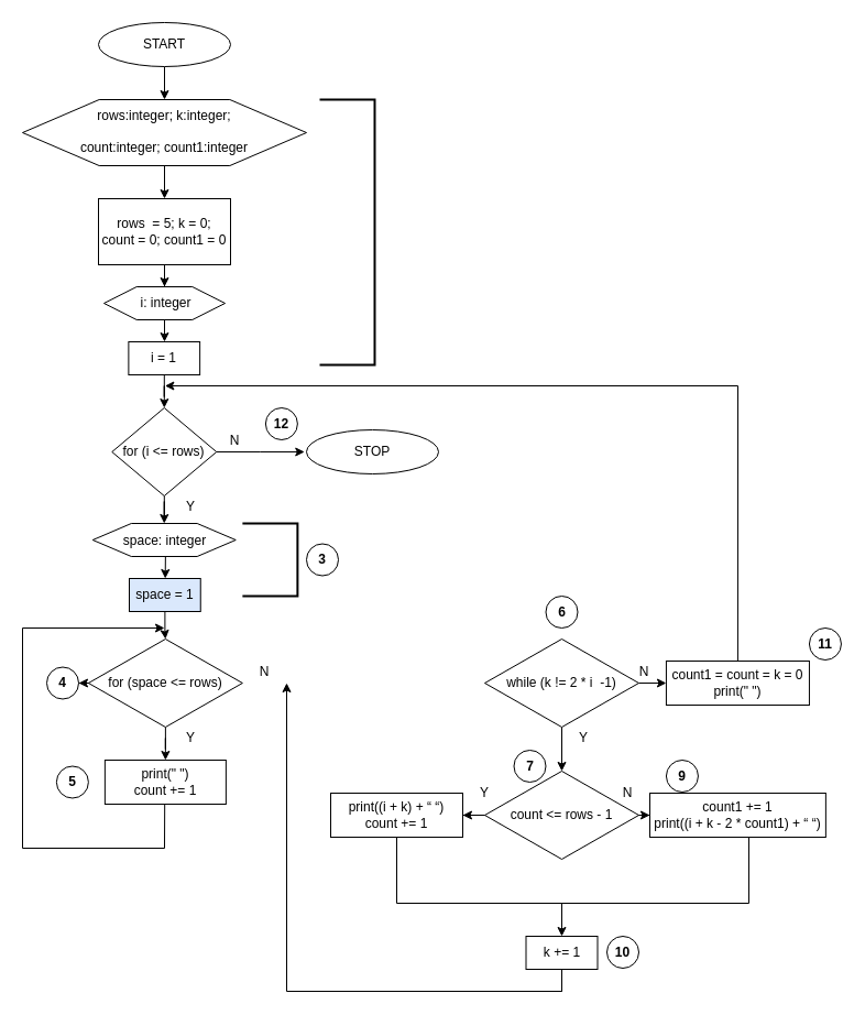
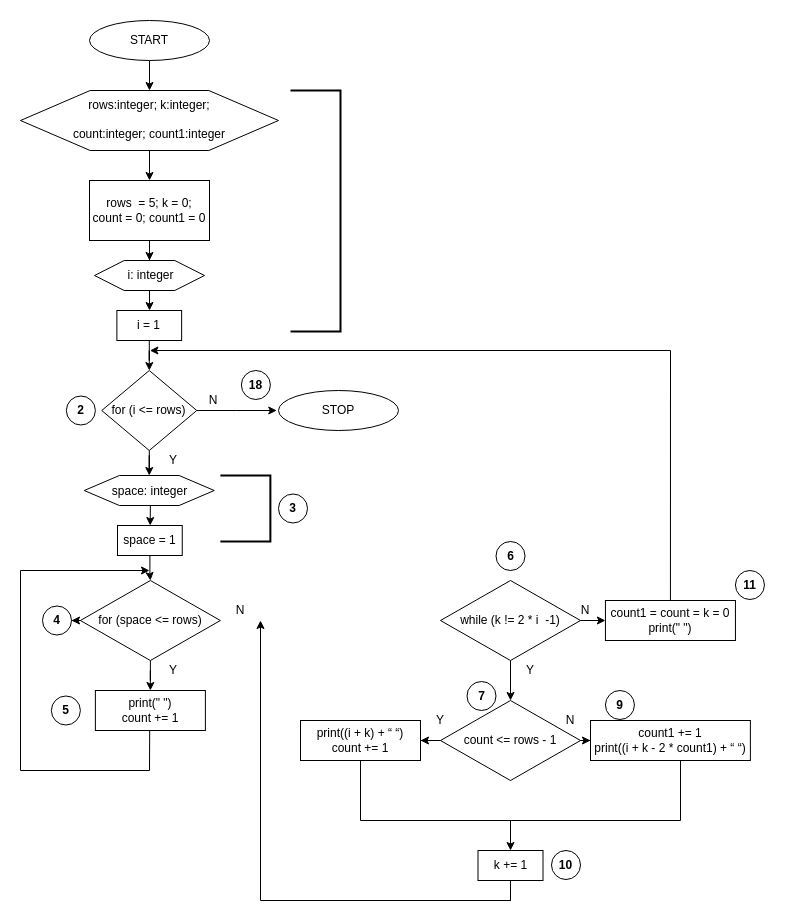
  <mxCell id="0" />
  <mxCell id="1" parent="0" />
  <mxCell id="2" value="" style="edgeStyle=orthogonalEdgeStyle;rounded=0;orthogonalLoop=1;jettySize=auto;html=1;" parent="1" source="3" target="5" edge="1"><mxGeometry relative="1" as="geometry" /></mxCell>
  <mxCell id="3" value="START" style="ellipse;whiteSpace=wrap;html=1;" parent="1" vertex="1"><mxGeometry x="89" y="20" width="120" height="40" as="geometry" /></mxCell>
  <mxCell id="4" value="" style="edgeStyle=orthogonalEdgeStyle;rounded=0;orthogonalLoop=1;jettySize=auto;html=1;" parent="1" source="5" target="8" edge="1"><mxGeometry relative="1" as="geometry" /></mxCell>
  <mxCell id="5" value="" style="verticalLabelPosition=bottom;verticalAlign=top;html=1;shape=hexagon;perimeter=hexagonPerimeter2;arcSize=6;size=0.27;" parent="1" vertex="1"><mxGeometry x="20" y="90" width="258" height="60" as="geometry" /></mxCell>
  <mxCell id="6" value="&lt;span style=&quot;font-weight: normal&quot;&gt;&lt;font style=&quot;font-size: 12px ; line-height: 97%&quot;&gt;rows:integer; k:integer;&lt;br&gt;count:integer; count1:integer&lt;br&gt;&lt;/font&gt;&lt;/span&gt;" style="text;strokeColor=none;fillColor=none;html=1;fontSize=24;fontStyle=1;verticalAlign=middle;align=center;horizontal=1;whiteSpace=wrap;" parent="1" vertex="1"><mxGeometry x="71" y="95" width="155.5" height="40" as="geometry" /></mxCell>
  <mxCell id="7" value="" style="edgeStyle=orthogonalEdgeStyle;rounded=0;orthogonalLoop=1;jettySize=auto;html=1;" parent="1" source="8" target="10" edge="1"><mxGeometry relative="1" as="geometry" /></mxCell>
  <mxCell id="8" value="rows &amp;nbsp;= 5; k = 0; count = 0; count1 = 0" style="rounded=0;whiteSpace=wrap;html=1;" parent="1" vertex="1"><mxGeometry x="89" y="180" width="120" height="60" as="geometry" /></mxCell>
  <mxCell id="9" value="" style="edgeStyle=orthogonalEdgeStyle;rounded=0;orthogonalLoop=1;jettySize=auto;html=1;" parent="1" source="10" target="13" edge="1"><mxGeometry relative="1" as="geometry" /></mxCell>
  <mxCell id="10" value="" style="verticalLabelPosition=bottom;verticalAlign=top;html=1;shape=hexagon;perimeter=hexagonPerimeter2;arcSize=6;size=0.27;" parent="1" vertex="1"><mxGeometry x="94" y="260" width="110" height="30" as="geometry" /></mxCell>
  <mxCell id="11" value="&lt;span style=&quot;font-weight: normal&quot;&gt;&lt;font style=&quot;font-size: 12px ; line-height: 97%&quot;&gt;i: integer&lt;br&gt;&lt;/font&gt;&lt;/span&gt;" style="text;strokeColor=none;fillColor=none;html=1;fontSize=24;fontStyle=1;verticalAlign=middle;align=center;horizontal=1;whiteSpace=wrap;" parent="1" vertex="1"><mxGeometry x="118.63" y="261" width="62.5" height="20" as="geometry" /></mxCell>
  <mxCell id="12" value="" style="edgeStyle=orthogonalEdgeStyle;rounded=0;orthogonalLoop=1;jettySize=auto;html=1;" parent="1" source="13" target="16" edge="1"><mxGeometry relative="1" as="geometry" /></mxCell>
  <mxCell id="13" value="i = 1" style="rounded=0;whiteSpace=wrap;html=1;" parent="1" vertex="1"><mxGeometry x="116.38" y="310" width="64.75" height="30" as="geometry" /></mxCell>
  <mxCell id="14" style="edgeStyle=orthogonalEdgeStyle;rounded=0;orthogonalLoop=1;jettySize=auto;html=1;entryX=0.5;entryY=0;entryDx=0;entryDy=0;" parent="1" source="16" target="17" edge="1"><mxGeometry relative="1" as="geometry" /></mxCell>
  <mxCell id="15" value="" style="edgeStyle=orthogonalEdgeStyle;rounded=0;orthogonalLoop=1;jettySize=auto;html=1;" parent="1" source="16" edge="1"><mxGeometry relative="1" as="geometry"><mxPoint x="276.25" y="410" as="targetPoint" /></mxGeometry></mxCell>
  <mxCell id="16" value="for (i &amp;lt;= rows)" style="rhombus;whiteSpace=wrap;html=1;" parent="1" vertex="1"><mxGeometry x="101.25" y="370" width="95" height="80" as="geometry" /></mxCell>
  <mxCell id="17" value="" style="verticalLabelPosition=bottom;verticalAlign=top;html=1;shape=hexagon;perimeter=hexagonPerimeter2;arcSize=6;size=0.27;" parent="1" vertex="1"><mxGeometry x="83.75" y="475" width="130" height="30" as="geometry" /></mxCell>
  <mxCell id="18" value="&lt;span style=&quot;font-weight: normal&quot;&gt;&lt;font style=&quot;font-size: 12px ; line-height: 97%&quot;&gt;space: integer&lt;br&gt;&lt;/font&gt;&lt;/span&gt;" style="text;strokeColor=none;fillColor=none;html=1;fontSize=24;fontStyle=1;verticalAlign=middle;align=center;horizontal=1;whiteSpace=wrap;" parent="1" vertex="1"><mxGeometry x="106.19" y="482" width="87.13" height="10" as="geometry" /></mxCell>
  <mxCell id="19" value="" style="edgeStyle=orthogonalEdgeStyle;rounded=0;orthogonalLoop=1;jettySize=auto;html=1;" parent="1" source="20" target="24" edge="1"><mxGeometry relative="1" as="geometry" /></mxCell>
- <mxCell id="20" value="space = 1" style="rounded=0;whiteSpace=wrap;html=1;fillColor=#dae8fc;" parent="1" vertex="1"><mxGeometry x="117" y="525" width="64.75" height="30" as="geometry" /></mxCell>
+ <mxCell id="20" value="space = 1" style="rounded=0;whiteSpace=wrap;html=1;" parent="1" vertex="1"><mxGeometry x="117" y="525" width="64.75" height="30" as="geometry" /></mxCell>
  <mxCell id="21" value="" style="edgeStyle=orthogonalEdgeStyle;rounded=0;orthogonalLoop=1;jettySize=auto;html=1;" parent="1" edge="1"><mxGeometry relative="1" as="geometry"><mxPoint x="149.88" y="505" as="sourcePoint" /><mxPoint x="149.68" y="525" as="targetPoint" /></mxGeometry></mxCell>
  <mxCell id="22" style="edgeStyle=orthogonalEdgeStyle;rounded=0;orthogonalLoop=1;jettySize=auto;html=1;entryX=0.5;entryY=0;entryDx=0;entryDy=0;" parent="1" source="24" target="31" edge="1"><mxGeometry relative="1" as="geometry" /></mxCell>
  <mxCell id="23" value="" style="edgeStyle=orthogonalEdgeStyle;rounded=0;orthogonalLoop=1;jettySize=auto;html=1;" parent="1" source="24" target="62" edge="1"><mxGeometry relative="1" as="geometry" /></mxCell>
  <mxCell id="24" value="for (space &amp;lt;= rows)" style="rhombus;whiteSpace=wrap;html=1;" parent="1" vertex="1"><mxGeometry x="79.88" y="580" width="140" height="80" as="geometry" /></mxCell>
  <mxCell id="25" value="" style="edgeStyle=orthogonalEdgeStyle;rounded=0;orthogonalLoop=1;jettySize=auto;html=1;" parent="1" source="27" target="30" edge="1"><mxGeometry relative="1" as="geometry" /></mxCell>
  <mxCell id="26" value="" style="edgeStyle=orthogonalEdgeStyle;rounded=0;orthogonalLoop=1;jettySize=auto;html=1;" parent="1" source="27" target="46" edge="1"><mxGeometry relative="1" as="geometry" /></mxCell>
  <mxCell id="27" value="while (k != 2 * i &amp;nbsp;-1)" style="rhombus;whiteSpace=wrap;html=1;" parent="1" vertex="1"><mxGeometry x="440" y="580" width="140" height="80" as="geometry" /></mxCell>
  <mxCell id="28" value="" style="edgeStyle=orthogonalEdgeStyle;rounded=0;orthogonalLoop=1;jettySize=auto;html=1;" parent="1" source="30" target="36" edge="1"><mxGeometry relative="1" as="geometry" /></mxCell>
  <mxCell id="29" value="" style="edgeStyle=orthogonalEdgeStyle;rounded=0;orthogonalLoop=1;jettySize=auto;html=1;" parent="1" source="30" target="37" edge="1"><mxGeometry relative="1" as="geometry" /></mxCell>
  <mxCell id="30" value="count &amp;lt;= rows - 1" style="rhombus;whiteSpace=wrap;html=1;" parent="1" vertex="1"><mxGeometry x="440" y="700" width="140" height="80" as="geometry" /></mxCell>
  <mxCell id="31" value="print(&quot; &quot;)&lt;br&gt;count += 1" style="rounded=0;whiteSpace=wrap;html=1;" parent="1" vertex="1"><mxGeometry x="94.88" y="690" width="110" height="40" as="geometry" /></mxCell>
  <mxCell id="32" value="" style="endArrow=none;html=1;" parent="1" edge="1"><mxGeometry width="50" height="50" relative="1" as="geometry"><mxPoint x="149" y="770" as="sourcePoint" /><mxPoint x="149.19" y="730" as="targetPoint" /></mxGeometry></mxCell>
  <mxCell id="33" value="" style="endArrow=none;html=1;" parent="1" edge="1"><mxGeometry width="50" height="50" relative="1" as="geometry"><mxPoint x="20" y="770" as="sourcePoint" /><mxPoint x="149" y="770" as="targetPoint" /></mxGeometry></mxCell>
  <mxCell id="34" value="" style="endArrow=none;html=1;" parent="1" edge="1"><mxGeometry width="50" height="50" relative="1" as="geometry"><mxPoint x="20" y="770" as="sourcePoint" /><mxPoint x="20" y="570" as="targetPoint" /></mxGeometry></mxCell>
  <mxCell id="35" value="" style="endArrow=classic;html=1;" parent="1" edge="1"><mxGeometry width="50" height="50" relative="1" as="geometry"><mxPoint x="20" y="570" as="sourcePoint" /><mxPoint x="149" y="570" as="targetPoint" /></mxGeometry></mxCell>
  <mxCell id="36" value="&lt;font style=&quot;font-size: 12px&quot;&gt;print&lt;span id=&quot;docs-internal-guid-ab178348-7fff-abf9-c51e-bef34fed1ce3&quot;&gt;&lt;span style=&quot;font-family: &amp;#34;arial&amp;#34; ; background-color: transparent ; vertical-align: baseline ; white-space: pre-wrap&quot;&gt;((i + k) + “ “&lt;/span&gt;&lt;/span&gt;)&lt;br&gt;count += 1&lt;/font&gt;" style="rounded=0;whiteSpace=wrap;html=1;" parent="1" vertex="1"><mxGeometry x="300" y="720" width="120" height="40" as="geometry" /></mxCell>
  <mxCell id="37" value="&lt;font style=&quot;font-size: 12px&quot;&gt;count1 += 1&lt;br&gt;print&lt;span id=&quot;docs-internal-guid-ab178348-7fff-abf9-c51e-bef34fed1ce3&quot;&gt;&lt;span style=&quot;font-family: &amp;#34;arial&amp;#34; ; background-color: transparent ; vertical-align: baseline ; white-space: pre-wrap&quot;&gt;(&lt;/span&gt;&lt;/span&gt;&lt;span id=&quot;docs-internal-guid-6f6158e3-7fff-be20-7a4b-0222c6b4b62d&quot;&gt;&lt;span style=&quot;font-family: &amp;#34;arial&amp;#34; ; background-color: transparent ; vertical-align: baseline ; white-space: pre-wrap&quot;&gt;(i + k - 2 * count1) + “ “&lt;/span&gt;&lt;/span&gt;)&lt;br&gt;&lt;/font&gt;" style="rounded=0;whiteSpace=wrap;html=1;" parent="1" vertex="1"><mxGeometry x="590" y="720" width="159.88" height="40" as="geometry" /></mxCell>
  <mxCell id="38" value="" style="endArrow=none;html=1;" parent="1" edge="1"><mxGeometry width="50" height="50" relative="1" as="geometry"><mxPoint x="360" y="820" as="sourcePoint" /><mxPoint x="360" y="760" as="targetPoint" /></mxGeometry></mxCell>
  <mxCell id="39" value="" style="endArrow=none;html=1;" parent="1" edge="1"><mxGeometry width="50" height="50" relative="1" as="geometry"><mxPoint x="680" y="820" as="sourcePoint" /><mxPoint x="680" y="760" as="targetPoint" /></mxGeometry></mxCell>
  <mxCell id="40" value="" style="endArrow=none;html=1;" parent="1" edge="1"><mxGeometry width="50" height="50" relative="1" as="geometry"><mxPoint x="360" y="820" as="sourcePoint" /><mxPoint x="680" y="820" as="targetPoint" /></mxGeometry></mxCell>
  <mxCell id="41" value="" style="endArrow=classic;html=1;" parent="1" edge="1"><mxGeometry width="50" height="50" relative="1" as="geometry"><mxPoint x="510" y="820" as="sourcePoint" /><mxPoint x="510" y="850" as="targetPoint" /></mxGeometry></mxCell>
  <mxCell id="42" value="k += 1" style="rounded=0;whiteSpace=wrap;html=1;" parent="1" vertex="1"><mxGeometry x="477.5" y="850" width="65" height="30" as="geometry" /></mxCell>
  <mxCell id="43" value="" style="endArrow=none;html=1;" parent="1" edge="1"><mxGeometry width="50" height="50" relative="1" as="geometry"><mxPoint x="510" y="900" as="sourcePoint" /><mxPoint x="510" y="880" as="targetPoint" /></mxGeometry></mxCell>
  <mxCell id="44" value="" style="endArrow=none;html=1;" parent="1" edge="1"><mxGeometry width="50" height="50" relative="1" as="geometry"><mxPoint x="260" y="900" as="sourcePoint" /><mxPoint x="510.32" y="900" as="targetPoint" /></mxGeometry></mxCell>
  <mxCell id="45" value="" style="endArrow=classic;html=1;" parent="1" edge="1"><mxGeometry width="50" height="50" relative="1" as="geometry"><mxPoint x="260" y="900" as="sourcePoint" /><mxPoint x="260" y="620" as="targetPoint" /></mxGeometry></mxCell>
  <mxCell id="46" value="count1 = count = k = 0&lt;br&gt;print(&quot; &quot;)" style="rounded=0;whiteSpace=wrap;html=1;" parent="1" vertex="1"><mxGeometry x="604.94" y="600" width="130" height="40" as="geometry" /></mxCell>
  <mxCell id="47" value="" style="endArrow=classic;html=1;" parent="1" edge="1"><mxGeometry width="50" height="50" relative="1" as="geometry"><mxPoint x="670" y="350" as="sourcePoint" /><mxPoint x="149.38" y="350" as="targetPoint" /></mxGeometry></mxCell>
  <mxCell id="48" value="" style="endArrow=none;html=1;exitX=0.5;exitY=0;exitDx=0;exitDy=0;" parent="1" source="46" edge="1"><mxGeometry width="50" height="50" relative="1" as="geometry"><mxPoint x="660" y="410" as="sourcePoint" /><mxPoint x="670" y="350" as="targetPoint" /></mxGeometry></mxCell>
  <mxCell id="49" value="STOP" style="ellipse;whiteSpace=wrap;html=1;" parent="1" vertex="1"><mxGeometry x="278" y="390" width="120" height="40" as="geometry" /></mxCell>
  <mxCell id="50" value="Y" style="text;html=1;strokeColor=none;fillColor=none;align=center;verticalAlign=middle;whiteSpace=wrap;rounded=0;" parent="1" vertex="1"><mxGeometry x="153.32" y="450" width="40" height="20" as="geometry" /></mxCell>
  <mxCell id="51" value="N" style="text;html=1;strokeColor=none;fillColor=none;align=center;verticalAlign=middle;whiteSpace=wrap;rounded=0;" parent="1" vertex="1"><mxGeometry x="193.32" y="390" width="40" height="20" as="geometry" /></mxCell>
  <mxCell id="52" value="Y" style="text;html=1;strokeColor=none;fillColor=none;align=center;verticalAlign=middle;whiteSpace=wrap;rounded=0;" parent="1" vertex="1"><mxGeometry x="153.32" y="660" width="40" height="20" as="geometry" /></mxCell>
  <mxCell id="53" value="Y" style="text;html=1;strokeColor=none;fillColor=none;align=center;verticalAlign=middle;whiteSpace=wrap;rounded=0;" parent="1" vertex="1"><mxGeometry x="510" y="660" width="40" height="20" as="geometry" /></mxCell>
  <mxCell id="54" value="Y" style="text;html=1;strokeColor=none;fillColor=none;align=center;verticalAlign=middle;whiteSpace=wrap;rounded=0;" parent="1" vertex="1"><mxGeometry x="420" y="710" width="40" height="20" as="geometry" /></mxCell>
  <mxCell id="55" value="N" style="text;html=1;strokeColor=none;fillColor=none;align=center;verticalAlign=middle;whiteSpace=wrap;rounded=0;" parent="1" vertex="1"><mxGeometry x="219.88" y="600" width="40" height="20" as="geometry" /></mxCell>
  <mxCell id="56" value="N" style="text;html=1;strokeColor=none;fillColor=none;align=center;verticalAlign=middle;whiteSpace=wrap;rounded=0;" parent="1" vertex="1"><mxGeometry x="564.94" y="600" width="40" height="20" as="geometry" /></mxCell>
  <mxCell id="57" value="N" style="text;html=1;strokeColor=none;fillColor=none;align=center;verticalAlign=middle;whiteSpace=wrap;rounded=0;" parent="1" vertex="1"><mxGeometry x="550" y="710" width="40" height="20" as="geometry" /></mxCell>
  <mxCell id="58" value="" style="strokeWidth=2;html=1;shape=mxgraph.flowchart.annotation_1;align=left;pointerEvents=1;direction=west;" parent="1" vertex="1"><mxGeometry x="290" y="90" width="50" height="241" as="geometry" /></mxCell>
+ <mxCell id="59" value="&lt;b&gt;2&lt;/b&gt;" style="ellipse;whiteSpace=wrap;html=1;aspect=fixed;" parent="1" vertex="1"><mxGeometry x="65.88" y="395.5" width="29" height="29" as="geometry" /></mxCell>
  <mxCell id="60" value="" style="strokeWidth=2;html=1;shape=mxgraph.flowchart.annotation_1;align=left;pointerEvents=1;direction=west;" parent="1" vertex="1"><mxGeometry x="219.88" y="475" width="50" height="66" as="geometry" /></mxCell>
  <mxCell id="61" value="&lt;b&gt;3&lt;/b&gt;" style="ellipse;whiteSpace=wrap;html=1;aspect=fixed;" parent="1" vertex="1"><mxGeometry x="278" y="493.5" width="29" height="29" as="geometry" /></mxCell>
  <mxCell id="62" value="&lt;b&gt;4&lt;/b&gt;" style="ellipse;whiteSpace=wrap;html=1;aspect=fixed;" parent="1" vertex="1"><mxGeometry x="42" y="605.5" width="29" height="29" as="geometry" /></mxCell>
  <mxCell id="63" value="&lt;b&gt;5&lt;/b&gt;" style="ellipse;whiteSpace=wrap;html=1;aspect=fixed;" parent="1" vertex="1"><mxGeometry x="50.88" y="695.5" width="29" height="29" as="geometry" /></mxCell>
  <mxCell id="64" value="&lt;b&gt;6&lt;/b&gt;" style="ellipse;whiteSpace=wrap;html=1;aspect=fixed;" parent="1" vertex="1"><mxGeometry x="495.5" y="541" width="29" height="29" as="geometry" /></mxCell>
  <mxCell id="65" value="&lt;b&gt;9&lt;/b&gt;" style="ellipse;whiteSpace=wrap;html=1;aspect=fixed;" parent="1" vertex="1"><mxGeometry x="604.94" y="690" width="29" height="29" as="geometry" /></mxCell>
  <mxCell id="66" value="&lt;b&gt;10&lt;/b&gt;" style="ellipse;whiteSpace=wrap;html=1;aspect=fixed;" parent="1" vertex="1"><mxGeometry x="551" y="850" width="29" height="29" as="geometry" /></mxCell>
  <mxCell id="67" value="&lt;b&gt;11&lt;/b&gt;" style="ellipse;whiteSpace=wrap;html=1;aspect=fixed;" parent="1" vertex="1"><mxGeometry x="734.94" y="570" width="29" height="29" as="geometry" /></mxCell>
  <mxCell id="68" value="&lt;b&gt;7&lt;/b&gt;&lt;span style=&quot;color: rgba(0 , 0 , 0 , 0) ; font-family: monospace ; font-size: 0px ; white-space: nowrap&quot;&gt;%3CmxGraphModel%3E%3Croot%3E%3CmxCell%20id%3D%220%22%2F%3E%3CmxCell%20id%3D%221%22%20parent%3D%220%22%2F%3E%3CmxCell%20id%3D%222%22%20value%3D%22%26lt%3Bb%26gt%3B4%26lt%3B%2Fb%26gt%3B%22%20style%3D%22ellipse%3BwhiteSpace%3Dwrap%3Bhtml%3D1%3Baspect%3Dfixed%3B%22%20vertex%3D%221%22%20parent%3D%221%22%3E%3CmxGeometry%20x%3D%2282%22%20y%3D%22694.5%22%20width%3D%2229%22%20height%3D%2229%22%20as%3D%22geometry%22%2F%3E%3C%2FmxCell%3E%3C%2Froot%3E%3C%2FmxGraphModel%3E&lt;/span&gt;" style="ellipse;whiteSpace=wrap;html=1;aspect=fixed;" vertex="1" parent="1"><mxGeometry x="466.5" y="681" width="29" height="29" as="geometry" /></mxCell>
- <mxCell id="69" value="&lt;b&gt;12&lt;/b&gt;" style="ellipse;whiteSpace=wrap;html=1;aspect=fixed;" vertex="1" parent="1"><mxGeometry x="240.88" y="370" width="29" height="29" as="geometry" /></mxCell>
+ <mxCell id="69" value="&lt;b&gt;18&lt;/b&gt;" style="ellipse;whiteSpace=wrap;html=1;aspect=fixed;" vertex="1" parent="1"><mxGeometry x="240.88" y="370" width="29" height="29" as="geometry" /></mxCell>
